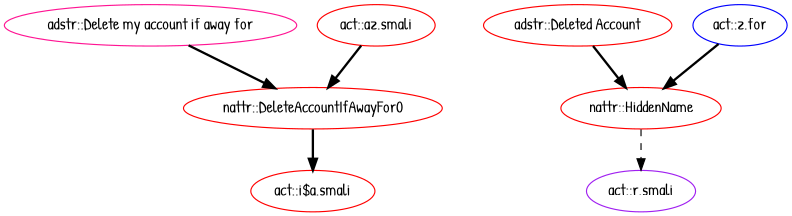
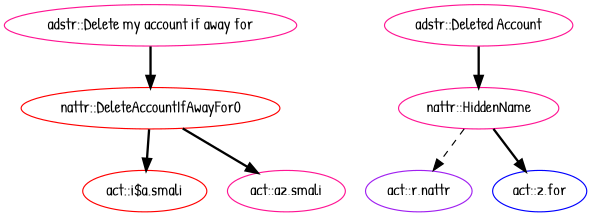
  digraph {
    fontname="Patrick Hand"
    node [color=red fontname="Patrick Hand"]
    edge [fontname="Patrick Hand" style=bold]
    "adstr::Delete my account if away for" [color=deeppink]
    n2 [label="nattr::DeleteAccountIfAwayFor0"]
    "act::i$a.smali"
-   "act::az.smali"
-   "adstr::Deleted Account"
-   "nattr::HiddenName"
-   "act::r.smali" [color=purple]
+   "act::az.smali" [color=deeppink]
+   "adstr::Deleted Account" [color=deeppink]
+   "nattr::HiddenName" [color=deeppink]
+   "act::r.smali" [color=purple label="act::r.nattr"]
    n8 [color=blue label="act::z.for"]
    "adstr::Delete my account if away for" -> n2
    n2 -> "act::i$a.smali"
-   "act::az.smali" -> n2
+   n2 -> "act::az.smali"
    "adstr::Deleted Account" -> "nattr::HiddenName"
    "nattr::HiddenName" -> "act::r.smali" [style=dashed]
-   n8 -> "nattr::HiddenName"
+   "nattr::HiddenName" -> n8
  }
